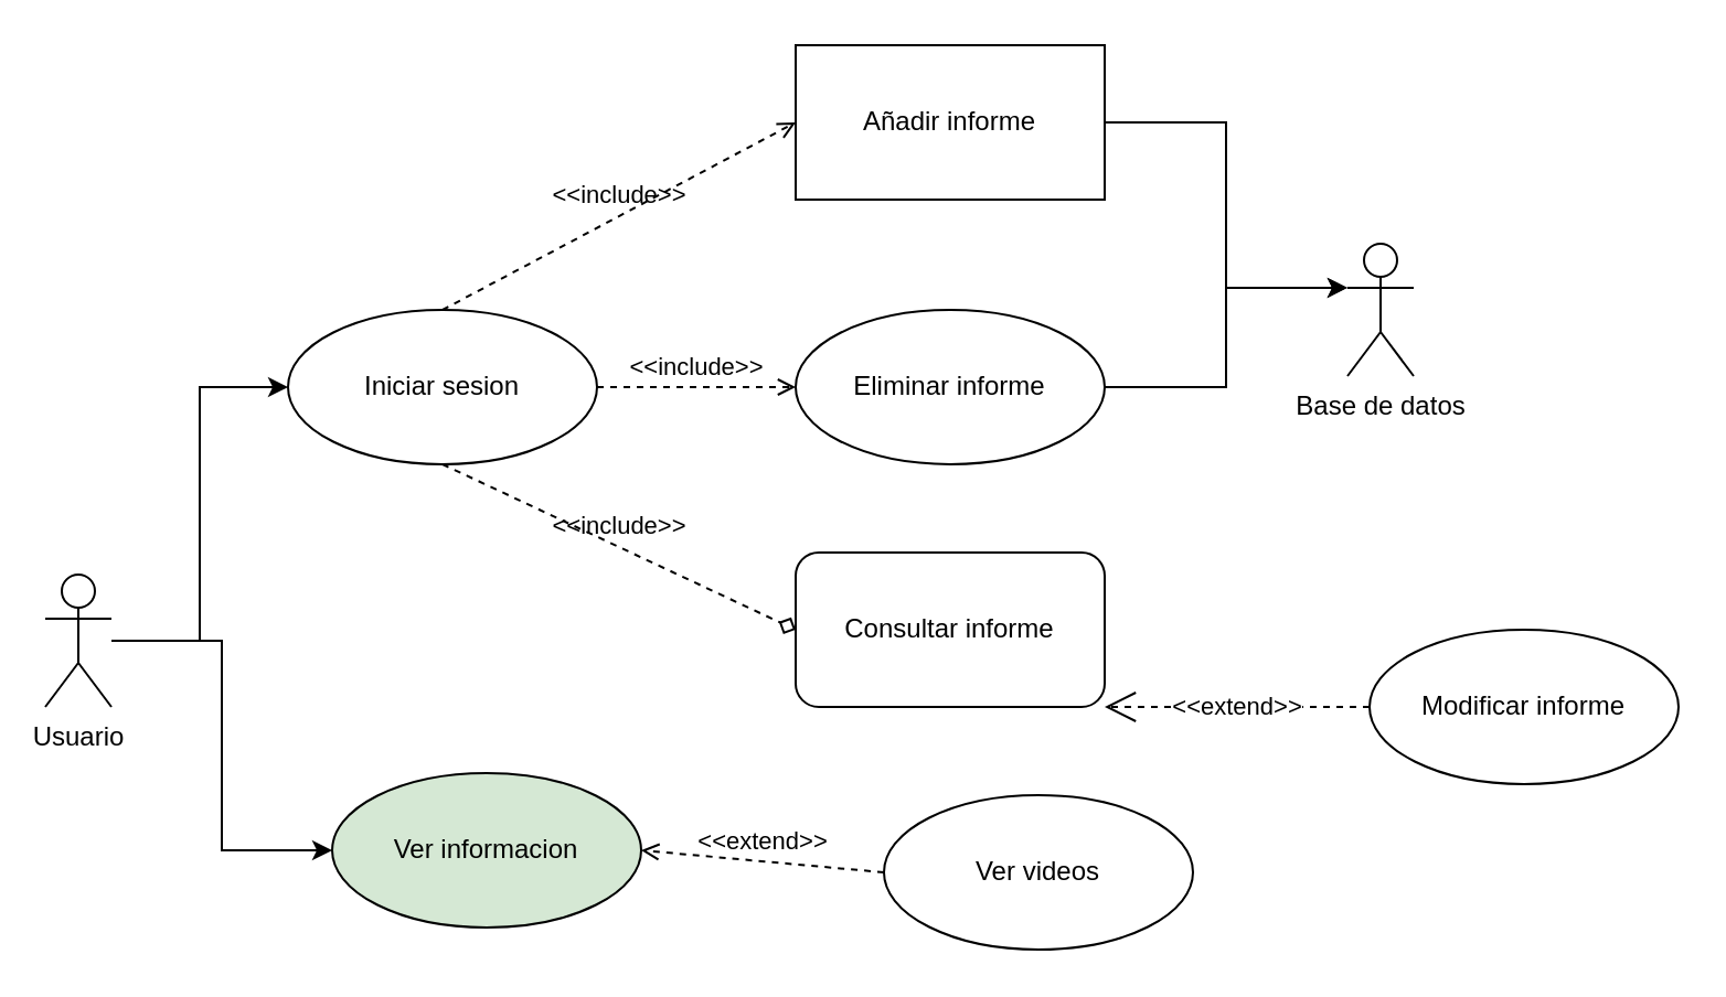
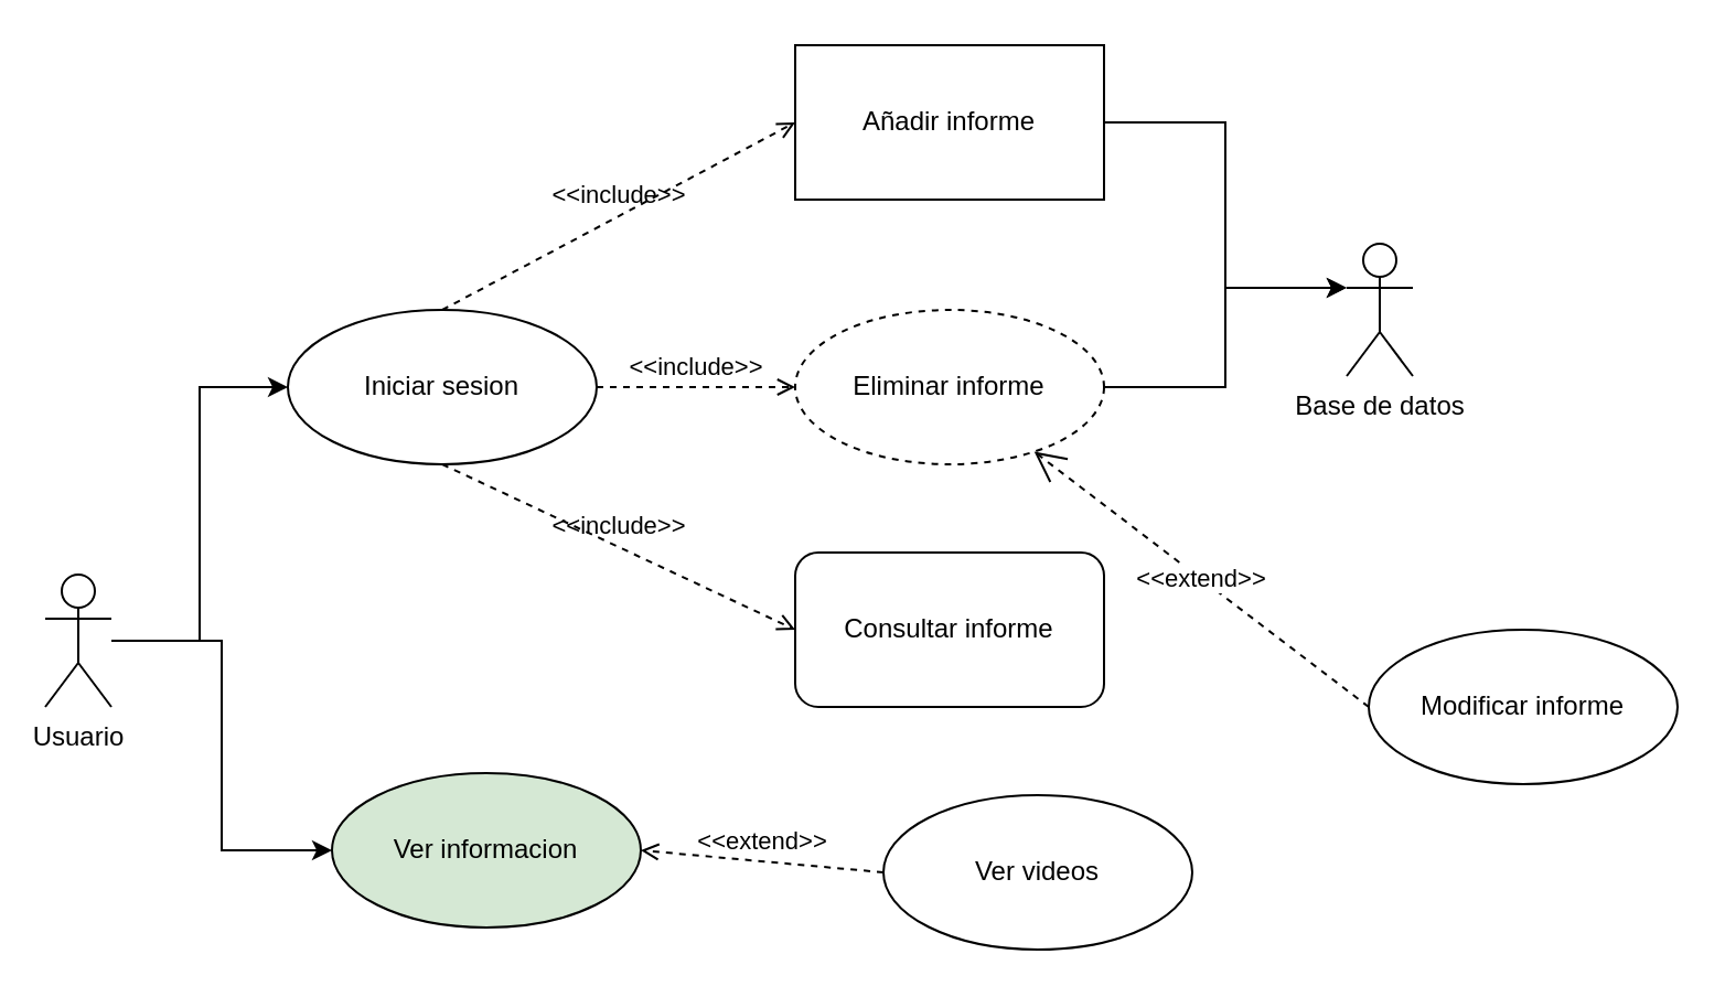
  <mxCell id="0" />
  <mxCell id="1" parent="0" />
  <mxCell id="2" style="edgeStyle=orthogonalEdgeStyle;rounded=0;orthogonalLoop=1;jettySize=auto;html=1;entryX=0;entryY=0.5;entryDx=0;entryDy=0;" edge="1" parent="1" source="4" target="11"><mxGeometry relative="1" as="geometry" /></mxCell>
  <mxCell id="3" style="edgeStyle=orthogonalEdgeStyle;rounded=0;orthogonalLoop=1;jettySize=auto;html=1;entryX=0;entryY=0.5;entryDx=0;entryDy=0;" edge="1" parent="1" source="4" target="17"><mxGeometry relative="1" as="geometry" /></mxCell>
  <mxCell id="4" value="Usuario&lt;div&gt;&lt;br&gt;&lt;/div&gt;" style="shape=umlActor;verticalLabelPosition=bottom;verticalAlign=top;html=1;outlineConnect=0;" parent="1" vertex="1"><mxGeometry x="20" y="260" width="30" height="60" as="geometry" /></mxCell>
- <mxCell id="5" value="Eliminar informe" style="ellipse;whiteSpace=wrap;html=1;" parent="1" vertex="1"><mxGeometry x="360" y="140" width="140" height="70" as="geometry" /></mxCell>
+ <mxCell id="5" value="Eliminar informe" style="ellipse;whiteSpace=wrap;html=1;dashed=1;" parent="1" vertex="1"><mxGeometry x="360" y="140" width="140" height="70" as="geometry" /></mxCell>
  <mxCell id="6" value="Añadir informe" style="whiteSpace=wrap;html=1;rounded=0;" parent="1" vertex="1"><mxGeometry x="360" y="20" width="140" height="70" as="geometry" /></mxCell>
  <mxCell id="7" value="Consultar informe" style="whiteSpace=wrap;html=1;rounded=1;" parent="1" vertex="1"><mxGeometry x="360" y="250" width="140" height="70" as="geometry" /></mxCell>
  <mxCell id="8" value="Modificar informe" style="ellipse;whiteSpace=wrap;html=1;" parent="1" vertex="1"><mxGeometry x="620" y="285" width="140" height="70" as="geometry" /></mxCell>
- <mxCell id="9" value="&amp;lt;&amp;lt;extend&amp;gt;&amp;gt;" style="endArrow=open;endSize=12;dashed=1;html=1;rounded=0;exitX=0;exitY=0.5;exitDx=0;exitDy=0;entryX=1;entryY=1;entryDx=0;entryDy=0;" parent="1" source="8" target="7" edge="1"><mxGeometry width="160" relative="1" as="geometry"><mxPoint x="330" y="280" as="sourcePoint" /><mxPoint x="490" y="280" as="targetPoint" /></mxGeometry></mxCell>
+ <mxCell id="9" value="&amp;lt;&amp;lt;extend&amp;gt;&amp;gt;" style="endArrow=open;endSize=12;dashed=1;html=1;rounded=0;exitX=0;exitY=0.5;exitDx=0;exitDy=0;" parent="1" source="8" target="5" edge="1"><mxGeometry width="160" relative="1" as="geometry"><mxPoint x="330" y="280" as="sourcePoint" /><mxPoint x="490" y="280" as="targetPoint" /></mxGeometry></mxCell>
  <mxCell id="10" value="Base de datos&lt;div&gt;&lt;br&gt;&lt;/div&gt;" style="shape=umlActor;verticalLabelPosition=bottom;verticalAlign=top;html=1;outlineConnect=0;" parent="1" vertex="1"><mxGeometry x="610" y="110" width="30" height="60" as="geometry" /></mxCell>
  <mxCell id="11" value="Iniciar sesion" style="ellipse;whiteSpace=wrap;html=1;" vertex="1" parent="1"><mxGeometry x="130" y="140" width="140" height="70" as="geometry" /></mxCell>
  <mxCell id="12" value="&amp;lt;&amp;lt;include&amp;gt;&amp;gt;" style="html=1;verticalAlign=bottom;labelBackgroundColor=none;endArrow=open;endFill=0;dashed=1;rounded=0;exitX=0.5;exitY=0;exitDx=0;exitDy=0;entryX=0;entryY=0.5;entryDx=0;entryDy=0;" edge="1" parent="1" source="11" target="6"><mxGeometry width="160" relative="1" as="geometry"><mxPoint x="330" y="280" as="sourcePoint" /><mxPoint x="300" y="140" as="targetPoint" /></mxGeometry></mxCell>
  <mxCell id="13" value="&amp;lt;&amp;lt;include&amp;gt;&amp;gt;" style="html=1;verticalAlign=bottom;labelBackgroundColor=none;endArrow=open;endFill=0;dashed=1;rounded=0;exitX=1;exitY=0.5;exitDx=0;exitDy=0;entryX=0;entryY=0.5;entryDx=0;entryDy=0;" edge="1" parent="1" source="11" target="5"><mxGeometry width="160" relative="1" as="geometry"><mxPoint x="340" y="290" as="sourcePoint" /><mxPoint x="500" y="290" as="targetPoint" /></mxGeometry></mxCell>
- <mxCell id="14" value="&amp;lt;&amp;lt;include&amp;gt;&amp;gt;" style="html=1;verticalAlign=bottom;labelBackgroundColor=none;endArrow=diamond;endFill=0;dashed=1;rounded=0;exitX=0.5;exitY=1;exitDx=0;exitDy=0;entryX=0;entryY=0.5;entryDx=0;entryDy=0;" edge="1" parent="1" source="11" target="7"><mxGeometry width="160" relative="1" as="geometry"><mxPoint x="350" y="300" as="sourcePoint" /><mxPoint x="510" y="300" as="targetPoint" /></mxGeometry></mxCell>
+ <mxCell id="14" value="&amp;lt;&amp;lt;include&amp;gt;&amp;gt;" style="html=1;verticalAlign=bottom;labelBackgroundColor=none;endArrow=open;endFill=0;dashed=1;rounded=0;exitX=0.5;exitY=1;exitDx=0;exitDy=0;entryX=0;entryY=0.5;entryDx=0;entryDy=0;" edge="1" parent="1" source="11" target="7"><mxGeometry width="160" relative="1" as="geometry"><mxPoint x="350" y="300" as="sourcePoint" /><mxPoint x="510" y="300" as="targetPoint" /></mxGeometry></mxCell>
  <mxCell id="15" style="edgeStyle=orthogonalEdgeStyle;rounded=0;orthogonalLoop=1;jettySize=auto;html=1;entryX=0;entryY=0.333;entryDx=0;entryDy=0;entryPerimeter=0;" edge="1" parent="1" source="6" target="10"><mxGeometry relative="1" as="geometry" /></mxCell>
  <mxCell id="16" style="edgeStyle=orthogonalEdgeStyle;rounded=0;orthogonalLoop=1;jettySize=auto;html=1;entryX=0;entryY=0.333;entryDx=0;entryDy=0;entryPerimeter=0;" edge="1" parent="1" source="5" target="10"><mxGeometry relative="1" as="geometry" /></mxCell>
  <mxCell id="17" value="Ver informacion" style="ellipse;whiteSpace=wrap;html=1;fillColor=#d5e8d4;" vertex="1" parent="1"><mxGeometry x="150" y="350" width="140" height="70" as="geometry" /></mxCell>
  <mxCell id="18" value="Ver videos" style="ellipse;whiteSpace=wrap;html=1;" vertex="1" parent="1"><mxGeometry x="400" y="360" width="140" height="70" as="geometry" /></mxCell>
  <mxCell id="19" value="&amp;lt;&amp;lt;extend&amp;gt;&amp;gt;" style="html=1;verticalAlign=bottom;labelBackgroundColor=none;endArrow=open;endFill=0;dashed=1;rounded=0;exitX=0;exitY=0.5;exitDx=0;exitDy=0;entryX=1;entryY=0.5;entryDx=0;entryDy=0;" edge="1" parent="1" source="18" target="17"><mxGeometry width="160" relative="1" as="geometry"><mxPoint x="330" y="280" as="sourcePoint" /><mxPoint x="490" y="280" as="targetPoint" /></mxGeometry></mxCell>
